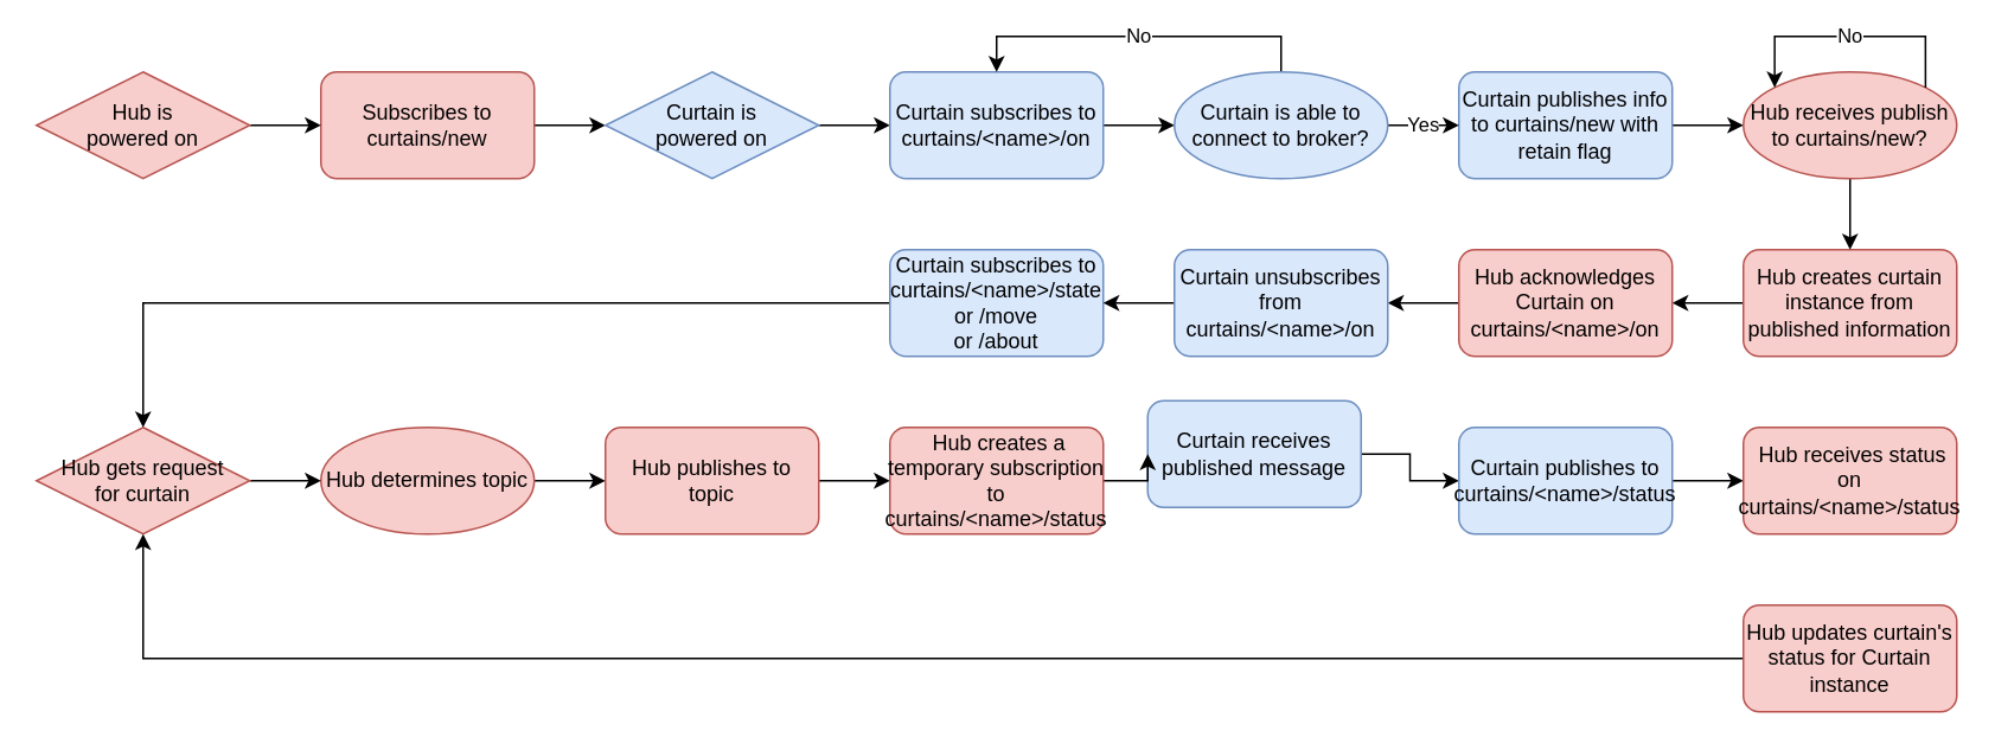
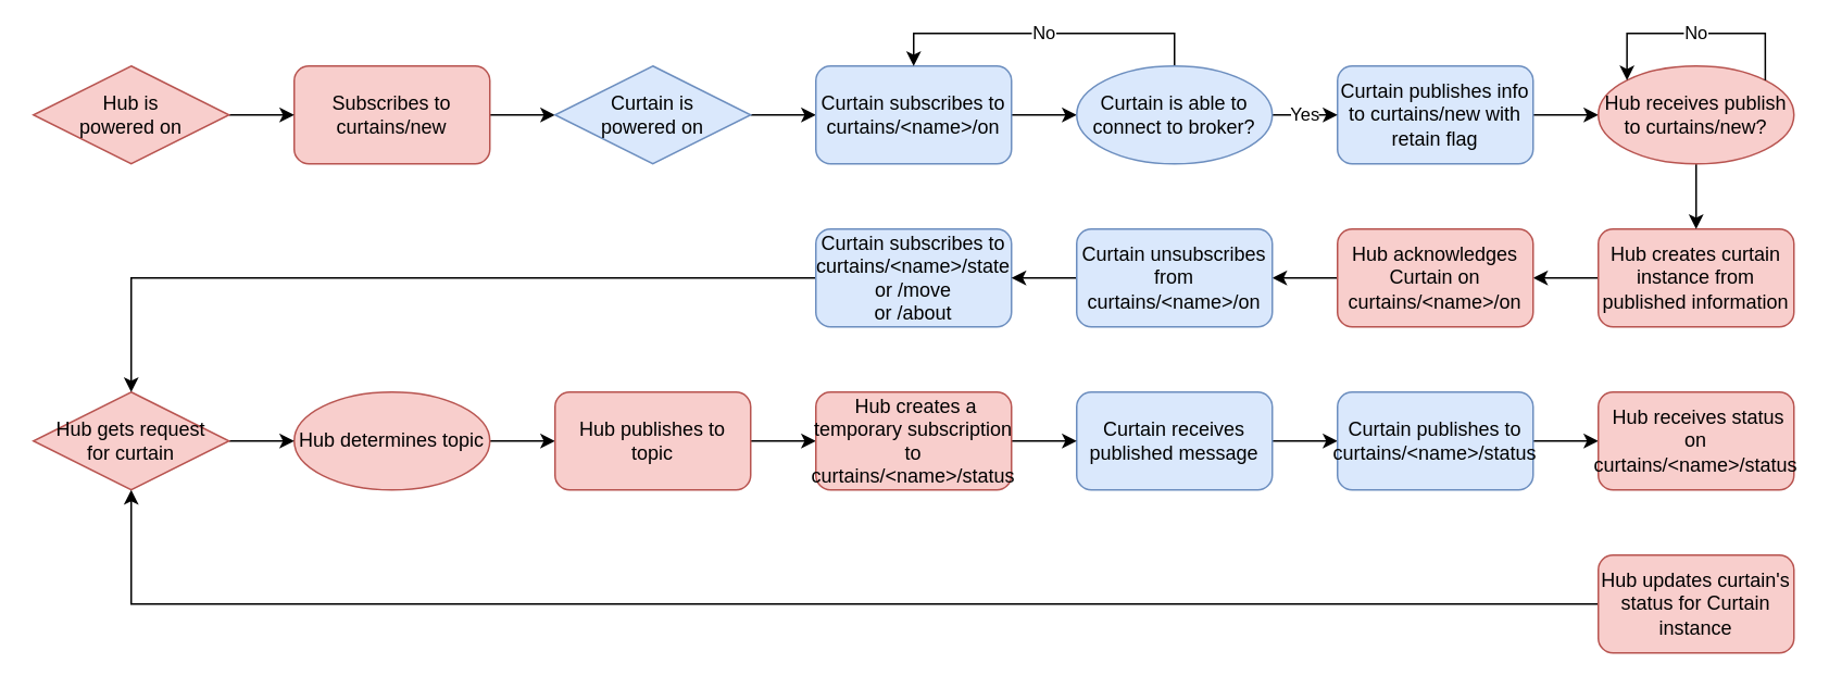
  <mxCell id="0" />
  <mxCell id="1" parent="0" />
  <mxCell id="2" style="edgeStyle=orthogonalEdgeStyle;rounded=0;orthogonalLoop=1;jettySize=auto;html=1;exitX=1;exitY=0.5;exitDx=0;exitDy=0;entryX=0;entryY=0.5;entryDx=0;entryDy=0;" edge="1" parent="1" source="3" target="13"><mxGeometry relative="1" as="geometry" /></mxCell>
  <mxCell id="3" value="Subscribes to curtains/new" style="rounded=1;whiteSpace=wrap;html=1;fillColor=#f8cecc;strokeColor=#b85450;" vertex="1" parent="1"><mxGeometry x="180" y="40" width="120" height="60" as="geometry" /></mxCell>
  <mxCell id="4" style="edgeStyle=orthogonalEdgeStyle;rounded=0;orthogonalLoop=1;jettySize=auto;html=1;exitX=1;exitY=0.5;exitDx=0;exitDy=0;entryX=0;entryY=0.5;entryDx=0;entryDy=0;" edge="1" parent="1" source="5" target="27"><mxGeometry relative="1" as="geometry" /></mxCell>
  <mxCell id="5" value="Curtain publishes info to curtains/new with retain flag" style="rounded=1;whiteSpace=wrap;html=1;fillColor=#dae8fc;strokeColor=#6c8ebf;" vertex="1" parent="1"><mxGeometry x="820" y="40" width="120" height="60" as="geometry" /></mxCell>
  <mxCell id="6" style="edgeStyle=orthogonalEdgeStyle;rounded=0;orthogonalLoop=1;jettySize=auto;html=1;exitX=1;exitY=0.5;exitDx=0;exitDy=0;entryX=0;entryY=0.5;entryDx=0;entryDy=0;" edge="1" parent="1" source="7" target="15"><mxGeometry relative="1" as="geometry" /></mxCell>
  <mxCell id="7" value="Hub determines topic" style="ellipse;whiteSpace=wrap;html=1;fillColor=#f8cecc;strokeColor=#b85450;" vertex="1" parent="1"><mxGeometry x="180" y="240" width="120" height="60" as="geometry" /></mxCell>
  <mxCell id="8" style="edgeStyle=orthogonalEdgeStyle;rounded=0;orthogonalLoop=1;jettySize=auto;html=1;exitX=1;exitY=0.5;exitDx=0;exitDy=0;entryX=0;entryY=0.5;entryDx=0;entryDy=0;" edge="1" parent="1" source="9" target="7"><mxGeometry relative="1" as="geometry" /></mxCell>
  <mxCell id="9" value="Hub gets request&lt;br&gt;for curtain" style="rhombus;whiteSpace=wrap;html=1;fillColor=#f8cecc;strokeColor=#b85450;" vertex="1" parent="1"><mxGeometry x="20" y="240" width="120" height="60" as="geometry" /></mxCell>
  <mxCell id="10" style="edgeStyle=orthogonalEdgeStyle;rounded=0;orthogonalLoop=1;jettySize=auto;html=1;exitX=1;exitY=0.5;exitDx=0;exitDy=0;entryX=0;entryY=0.5;entryDx=0;entryDy=0;" edge="1" parent="1" source="11" target="3"><mxGeometry relative="1" as="geometry" /></mxCell>
  <mxCell id="11" value="Hub is &lt;br&gt;powered on" style="rhombus;whiteSpace=wrap;html=1;fillColor=#f8cecc;strokeColor=#b85450;" vertex="1" parent="1"><mxGeometry x="20" y="40" width="120" height="60" as="geometry" /></mxCell>
  <mxCell id="12" style="edgeStyle=orthogonalEdgeStyle;rounded=0;orthogonalLoop=1;jettySize=auto;html=1;exitX=1;exitY=0.5;exitDx=0;exitDy=0;entryX=0;entryY=0.5;entryDx=0;entryDy=0;" edge="1" parent="1" source="13" target="23"><mxGeometry relative="1" as="geometry" /></mxCell>
  <mxCell id="13" value="Curtain is&lt;br&gt;powered on" style="rhombus;whiteSpace=wrap;html=1;fillColor=#dae8fc;strokeColor=#6c8ebf;" vertex="1" parent="1"><mxGeometry x="340" y="40" width="120" height="60" as="geometry" /></mxCell>
  <mxCell id="14" style="edgeStyle=orthogonalEdgeStyle;rounded=0;orthogonalLoop=1;jettySize=auto;html=1;exitX=1;exitY=0.5;exitDx=0;exitDy=0;entryX=0;entryY=0.5;entryDx=0;entryDy=0;" edge="1" parent="1" source="15" target="33"><mxGeometry relative="1" as="geometry" /></mxCell>
  <mxCell id="15" value="Hub publishes to topic" style="rounded=1;whiteSpace=wrap;html=1;fillColor=#f8cecc;strokeColor=#b85450;" vertex="1" parent="1"><mxGeometry x="340" y="240" width="120" height="60" as="geometry" /></mxCell>
  <mxCell id="16" style="edgeStyle=orthogonalEdgeStyle;rounded=0;orthogonalLoop=1;jettySize=auto;html=1;exitX=1;exitY=0.5;exitDx=0;exitDy=0;entryX=0;entryY=0.5;entryDx=0;entryDy=0;" edge="1" parent="1" source="17" target="35"><mxGeometry relative="1" as="geometry" /></mxCell>
- <mxCell id="17" value="Curtain receives published message" style="rounded=1;whiteSpace=wrap;html=1;fillColor=#dae8fc;strokeColor=#6c8ebf;" vertex="1" parent="1"><mxGeometry x="645" y="225" width="120" height="60" as="geometry" /></mxCell>
+ <mxCell id="17" value="Curtain receives published message" style="rounded=1;whiteSpace=wrap;html=1;fillColor=#dae8fc;strokeColor=#6c8ebf;" vertex="1" parent="1"><mxGeometry x="660" y="240" width="120" height="60" as="geometry" /></mxCell>
  <mxCell id="18" style="edgeStyle=orthogonalEdgeStyle;rounded=0;orthogonalLoop=1;jettySize=auto;html=1;exitX=0;exitY=0.5;exitDx=0;exitDy=0;entryX=1;entryY=0.5;entryDx=0;entryDy=0;" edge="1" parent="1" source="19" target="21"><mxGeometry relative="1" as="geometry" /></mxCell>
  <mxCell id="19" value="Hub creates curtain instance from published information" style="rounded=1;whiteSpace=wrap;html=1;fillColor=#f8cecc;strokeColor=#b85450;" vertex="1" parent="1"><mxGeometry x="980" y="140" width="120" height="60" as="geometry" /></mxCell>
  <mxCell id="20" style="edgeStyle=orthogonalEdgeStyle;rounded=0;orthogonalLoop=1;jettySize=auto;html=1;exitX=0;exitY=0.5;exitDx=0;exitDy=0;entryX=1;entryY=0.5;entryDx=0;entryDy=0;" edge="1" parent="1" source="21" target="40"><mxGeometry relative="1" as="geometry" /></mxCell>
  <mxCell id="21" value="Hub acknowledges Curtain on curtains/&amp;lt;name&amp;gt;/on" style="rounded=1;whiteSpace=wrap;html=1;fillColor=#f8cecc;strokeColor=#b85450;" vertex="1" parent="1"><mxGeometry x="820" y="140" width="120" height="60" as="geometry" /></mxCell>
  <mxCell id="22" style="edgeStyle=orthogonalEdgeStyle;rounded=0;orthogonalLoop=1;jettySize=auto;html=1;exitX=1;exitY=0.5;exitDx=0;exitDy=0;entryX=0;entryY=0.5;entryDx=0;entryDy=0;" edge="1" parent="1" source="23" target="30"><mxGeometry relative="1" as="geometry" /></mxCell>
  <mxCell id="23" value="Curtain subscribes to&lt;br&gt;curtains/&amp;lt;name&amp;gt;/on" style="rounded=1;whiteSpace=wrap;html=1;fillColor=#dae8fc;strokeColor=#6c8ebf;" vertex="1" parent="1"><mxGeometry x="500" y="40" width="120" height="60" as="geometry" /></mxCell>
  <mxCell id="24" style="edgeStyle=orthogonalEdgeStyle;rounded=0;orthogonalLoop=1;jettySize=auto;html=1;exitX=0;exitY=0.5;exitDx=0;exitDy=0;entryX=0.5;entryY=0;entryDx=0;entryDy=0;" edge="1" parent="1" source="25" target="9"><mxGeometry relative="1" as="geometry" /></mxCell>
  <mxCell id="25" value="Curtain subscribes to curtains/&amp;lt;name&amp;gt;/state&lt;br&gt;or /move&lt;br&gt;or /about" style="rounded=1;whiteSpace=wrap;html=1;fillColor=#dae8fc;strokeColor=#6c8ebf;" vertex="1" parent="1"><mxGeometry x="500" y="140" width="120" height="60" as="geometry" /></mxCell>
  <mxCell id="26" style="edgeStyle=orthogonalEdgeStyle;rounded=0;orthogonalLoop=1;jettySize=auto;html=1;exitX=0.5;exitY=1;exitDx=0;exitDy=0;entryX=0.5;entryY=0;entryDx=0;entryDy=0;" edge="1" parent="1" source="27" target="19"><mxGeometry relative="1" as="geometry" /></mxCell>
  <mxCell id="27" value="Hub receives publish to curtains/new?" style="ellipse;whiteSpace=wrap;html=1;fillColor=#f8cecc;strokeColor=#b85450;" vertex="1" parent="1"><mxGeometry x="980" y="40" width="120" height="60" as="geometry" /></mxCell>
  <mxCell id="28" value="Yes" style="edgeStyle=orthogonalEdgeStyle;rounded=0;orthogonalLoop=1;jettySize=auto;html=1;exitX=1;exitY=0.5;exitDx=0;exitDy=0;entryX=0;entryY=0.5;entryDx=0;entryDy=0;" edge="1" parent="1" source="30" target="5"><mxGeometry relative="1" as="geometry" /></mxCell>
  <mxCell id="29" value="No" style="edgeStyle=orthogonalEdgeStyle;rounded=0;orthogonalLoop=1;jettySize=auto;html=1;exitX=0.5;exitY=0;exitDx=0;exitDy=0;entryX=0.5;entryY=0;entryDx=0;entryDy=0;" edge="1" parent="1" source="30" target="23"><mxGeometry relative="1" as="geometry" /></mxCell>
  <mxCell id="30" value="Curtain is able to connect to broker?" style="ellipse;whiteSpace=wrap;html=1;fillColor=#dae8fc;strokeColor=#6c8ebf;" vertex="1" parent="1"><mxGeometry x="660" y="40" width="120" height="60" as="geometry" /></mxCell>
  <mxCell id="31" value="No" style="edgeStyle=orthogonalEdgeStyle;rounded=0;orthogonalLoop=1;jettySize=auto;html=1;exitX=1;exitY=0;exitDx=0;exitDy=0;entryX=0;entryY=0;entryDx=0;entryDy=0;" edge="1" parent="1" source="27" target="27"><mxGeometry relative="1" as="geometry"><Array as="points"><mxPoint x="1083" y="20" /><mxPoint x="997" y="20" /></Array></mxGeometry></mxCell>
  <mxCell id="32" style="edgeStyle=orthogonalEdgeStyle;rounded=0;orthogonalLoop=1;jettySize=auto;html=1;exitX=1;exitY=0.5;exitDx=0;exitDy=0;entryX=0;entryY=0.5;entryDx=0;entryDy=0;" edge="1" parent="1" source="33" target="17"><mxGeometry relative="1" as="geometry" /></mxCell>
  <mxCell id="33" value="&amp;nbsp;Hub creates a temporary subscription to curtains/&amp;lt;name&amp;gt;/status" style="rounded=1;whiteSpace=wrap;html=1;fillColor=#f8cecc;strokeColor=#b85450;" vertex="1" parent="1"><mxGeometry x="500" y="240" width="120" height="60" as="geometry" /></mxCell>
  <mxCell id="34" style="edgeStyle=orthogonalEdgeStyle;rounded=0;orthogonalLoop=1;jettySize=auto;html=1;exitX=1;exitY=0.5;exitDx=0;exitDy=0;entryX=0;entryY=0.5;entryDx=0;entryDy=0;" edge="1" parent="1" source="35" target="36"><mxGeometry relative="1" as="geometry" /></mxCell>
  <mxCell id="35" value="Curtain publishes to&lt;br&gt;curtains/&amp;lt;name&amp;gt;/status" style="rounded=1;whiteSpace=wrap;html=1;fillColor=#dae8fc;strokeColor=#6c8ebf;" vertex="1" parent="1"><mxGeometry x="820" y="240" width="120" height="60" as="geometry" /></mxCell>
  <mxCell id="36" value="&amp;nbsp;Hub receives status on curtains/&amp;lt;name&amp;gt;/status" style="rounded=1;whiteSpace=wrap;html=1;fillColor=#f8cecc;strokeColor=#b85450;" vertex="1" parent="1"><mxGeometry x="980" y="240" width="120" height="60" as="geometry" /></mxCell>
  <mxCell id="37" style="edgeStyle=orthogonalEdgeStyle;rounded=0;orthogonalLoop=1;jettySize=auto;html=1;exitX=0;exitY=0.5;exitDx=0;exitDy=0;entryX=0.5;entryY=1;entryDx=0;entryDy=0;" edge="1" parent="1" source="38" target="9"><mxGeometry relative="1" as="geometry" /></mxCell>
  <mxCell id="38" value="Hub updates curtain's status for Curtain instance" style="rounded=1;whiteSpace=wrap;html=1;fillColor=#f8cecc;strokeColor=#b85450;" vertex="1" parent="1"><mxGeometry x="980" y="340" width="120" height="60" as="geometry" /></mxCell>
  <mxCell id="39" style="edgeStyle=orthogonalEdgeStyle;rounded=0;orthogonalLoop=1;jettySize=auto;html=1;exitX=0;exitY=0.5;exitDx=0;exitDy=0;entryX=1;entryY=0.5;entryDx=0;entryDy=0;" edge="1" parent="1" source="40" target="25"><mxGeometry relative="1" as="geometry" /></mxCell>
  <mxCell id="40" value="Curtain unsubscribes from curtains/&amp;lt;name&amp;gt;/on" style="rounded=1;whiteSpace=wrap;html=1;fillColor=#dae8fc;strokeColor=#6c8ebf;" vertex="1" parent="1"><mxGeometry x="660" y="140" width="120" height="60" as="geometry" /></mxCell>
